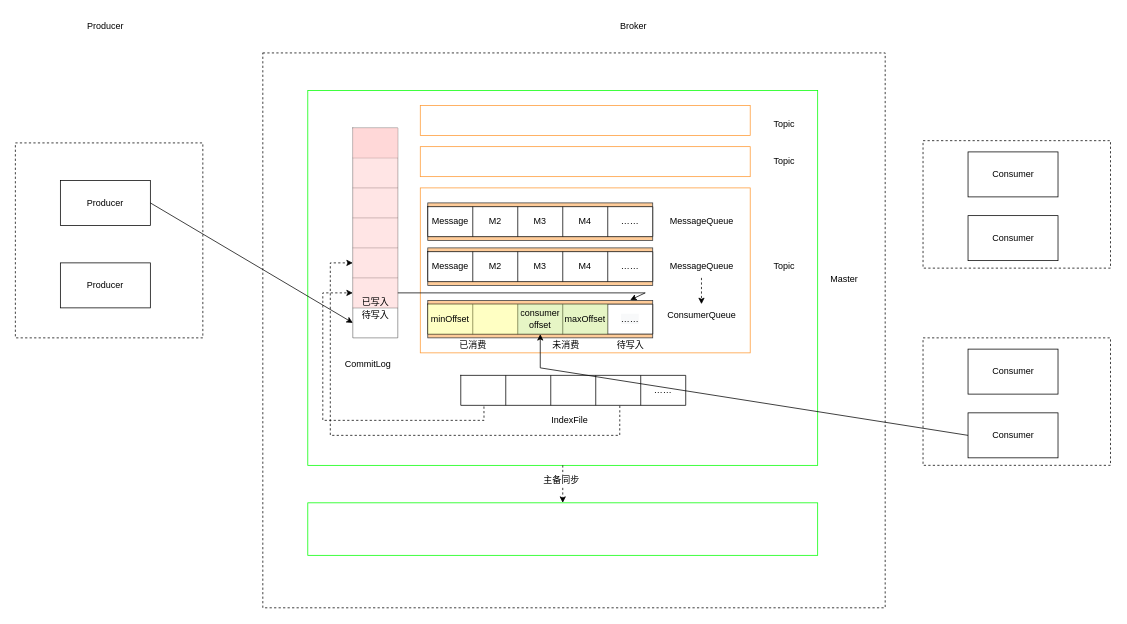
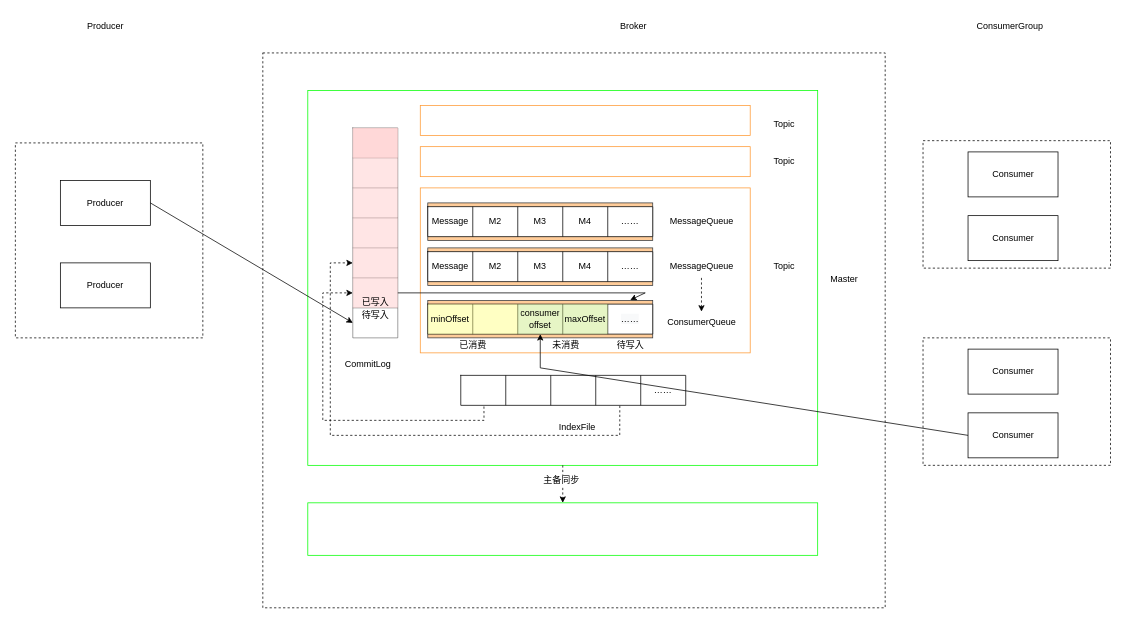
  <mxCell id="0" />
  <mxCell id="1" parent="0" />
  <mxCell id="2" value="" style="rounded=0;whiteSpace=wrap;html=1;dashed=1;" vertex="1" parent="1"><mxGeometry x="350" y="70" width="830" height="740" as="geometry" /></mxCell>
  <mxCell id="3" value="" style="rounded=0;whiteSpace=wrap;html=1;dashed=1;" vertex="1" parent="1"><mxGeometry x="20" y="190" width="250" height="260" as="geometry" /></mxCell>
  <mxCell id="4" value="Producer" style="rounded=0;whiteSpace=wrap;html=1;" vertex="1" parent="1"><mxGeometry x="80" y="240" width="120" height="60" as="geometry" /></mxCell>
  <mxCell id="5" value="Producer" style="rounded=0;whiteSpace=wrap;html=1;" vertex="1" parent="1"><mxGeometry x="80" y="350" width="120" height="60" as="geometry" /></mxCell>
  <mxCell id="6" value="" style="rounded=0;whiteSpace=wrap;html=1;strokeColor=#00FF00;" vertex="1" parent="1"><mxGeometry x="410" y="120" width="680" height="500" as="geometry" /></mxCell>
  <mxCell id="7" value="Broker" style="text;html=1;align=center;verticalAlign=middle;resizable=0;points=[];autosize=1;strokeColor=none;fillColor=none;" vertex="1" parent="1"><mxGeometry x="814" y="20" width="60" height="30" as="geometry" /></mxCell>
  <mxCell id="8" value="" style="rounded=0;whiteSpace=wrap;html=1;strokeColor=#00FF00;" vertex="1" parent="1"><mxGeometry x="410" y="670" width="680" height="70" as="geometry" /></mxCell>
  <mxCell id="9" value="Master" style="text;html=1;align=center;verticalAlign=middle;resizable=0;points=[];autosize=1;strokeColor=none;fillColor=none;" vertex="1" parent="1"><mxGeometry x="1095" y="357" width="60" height="30" as="geometry" /></mxCell>
  <mxCell id="10" value="" style="rounded=0;whiteSpace=wrap;html=1;dashed=1;" vertex="1" parent="1"><mxGeometry x="1230.5" y="187" width="250" height="170" as="geometry" /></mxCell>
  <mxCell id="11" value="Consumer" style="rounded=0;whiteSpace=wrap;html=1;" vertex="1" parent="1"><mxGeometry x="1290.5" y="202" width="120" height="60" as="geometry" /></mxCell>
  <mxCell id="12" value="Consumer" style="rounded=0;whiteSpace=wrap;html=1;" vertex="1" parent="1"><mxGeometry x="1290.5" y="287" width="120" height="60" as="geometry" /></mxCell>
+ <mxCell id="13" value="ConsumerGroup" style="text;html=1;align=center;verticalAlign=middle;resizable=0;points=[];autosize=1;strokeColor=none;fillColor=none;" vertex="1" parent="1"><mxGeometry x="1290.5" y="20" width="110" height="30" as="geometry" /></mxCell>
  <mxCell id="14" value="" style="rounded=0;whiteSpace=wrap;html=1;dashed=1;" vertex="1" parent="1"><mxGeometry x="1230.5" y="450" width="250" height="170" as="geometry" /></mxCell>
  <mxCell id="15" value="Consumer" style="rounded=0;whiteSpace=wrap;html=1;" vertex="1" parent="1"><mxGeometry x="1290.5" y="465" width="120" height="60" as="geometry" /></mxCell>
  <mxCell id="16" value="Consumer" style="rounded=0;whiteSpace=wrap;html=1;" vertex="1" parent="1"><mxGeometry x="1290.5" y="550" width="120" height="60" as="geometry" /></mxCell>
  <mxCell id="17" value="" style="rounded=0;whiteSpace=wrap;html=1;strokeColor=#FF9933;" vertex="1" parent="1"><mxGeometry x="560" y="140" width="440" height="40" as="geometry" /></mxCell>
  <mxCell id="18" value="" style="rounded=0;whiteSpace=wrap;html=1;strokeColor=#FF9933;" vertex="1" parent="1"><mxGeometry x="560" y="250" width="440" height="220" as="geometry" /></mxCell>
  <mxCell id="19" value="" style="shape=table;html=1;whiteSpace=wrap;startSize=0;container=1;collapsible=0;childLayout=tableLayout;swimlaneFillColor=default;labelBorderColor=default;opacity=50;" vertex="1" parent="1"><mxGeometry x="470" y="170" width="60" height="280" as="geometry" /></mxCell>
  <mxCell id="20" style="shape=tableRow;horizontal=0;startSize=0;swimlaneHead=0;swimlaneBody=0;top=0;left=0;bottom=0;right=0;collapsible=0;dropTarget=0;fillColor=#ffcccc;points=[[0,0.5],[1,0.5]];portConstraint=eastwest;strokeColor=#36393d;opacity=50;" vertex="1" parent="19"><mxGeometry width="60" height="40" as="geometry" /></mxCell>
  <mxCell id="21" style="shape=partialRectangle;html=1;whiteSpace=wrap;connectable=0;fillColor=#ffcccc;top=0;left=0;bottom=0;right=0;overflow=hidden;fillStyle=auto;strokeColor=#36393d;opacity=50;strokeWidth=4;labelBorderColor=default;" vertex="1" parent="20"><mxGeometry width="60" height="40" as="geometry"><mxRectangle width="60" height="40" as="alternateBounds" /></mxGeometry></mxCell>
  <mxCell id="22" style="shape=tableRow;horizontal=0;startSize=0;swimlaneHead=0;swimlaneBody=0;top=0;left=0;bottom=0;right=0;collapsible=0;dropTarget=0;fillColor=none;points=[[0,0.5],[1,0.5]];portConstraint=eastwest;" vertex="1" parent="19"><mxGeometry y="40" width="60" height="40" as="geometry" /></mxCell>
  <mxCell id="23" style="shape=partialRectangle;html=1;whiteSpace=wrap;connectable=0;fillColor=#ffcccc;top=0;left=0;bottom=0;right=0;overflow=hidden;strokeWidth=4;fillStyle=auto;labelBorderColor=default;strokeColor=#36393d;opacity=50;" vertex="1" parent="22"><mxGeometry width="60" height="40" as="geometry"><mxRectangle width="60" height="40" as="alternateBounds" /></mxGeometry></mxCell>
  <mxCell id="24" style="shape=tableRow;horizontal=0;startSize=0;swimlaneHead=0;swimlaneBody=0;top=0;left=0;bottom=0;right=0;collapsible=0;dropTarget=0;fillColor=none;points=[[0,0.5],[1,0.5]];portConstraint=eastwest;" vertex="1" parent="19"><mxGeometry y="80" width="60" height="40" as="geometry" /></mxCell>
  <mxCell id="25" style="shape=partialRectangle;html=1;whiteSpace=wrap;connectable=0;fillColor=#ffcccc;top=0;left=0;bottom=0;right=0;overflow=hidden;strokeColor=#36393d;strokeWidth=4;opacity=50;" vertex="1" parent="24"><mxGeometry width="60" height="40" as="geometry"><mxRectangle width="60" height="40" as="alternateBounds" /></mxGeometry></mxCell>
  <mxCell id="26" style="shape=tableRow;horizontal=0;startSize=0;swimlaneHead=0;swimlaneBody=0;top=0;left=0;bottom=0;right=0;collapsible=0;dropTarget=0;fillColor=none;points=[[0,0.5],[1,0.5]];portConstraint=eastwest;" vertex="1" parent="19"><mxGeometry y="120" width="60" height="40" as="geometry" /></mxCell>
  <mxCell id="27" style="shape=partialRectangle;html=1;whiteSpace=wrap;connectable=0;fillColor=#ffcccc;top=0;left=0;bottom=0;right=0;overflow=hidden;strokeColor=#36393d;strokeWidth=4;opacity=50;" vertex="1" parent="26"><mxGeometry width="60" height="40" as="geometry"><mxRectangle width="60" height="40" as="alternateBounds" /></mxGeometry></mxCell>
  <mxCell id="28" value="" style="shape=tableRow;horizontal=0;startSize=0;swimlaneHead=0;swimlaneBody=0;top=0;left=0;bottom=0;right=0;collapsible=0;dropTarget=0;fillColor=none;points=[[0,0.5],[1,0.5]];portConstraint=eastwest;" vertex="1" parent="19"><mxGeometry y="160" width="60" height="40" as="geometry" /></mxCell>
  <mxCell id="29" value="" style="shape=partialRectangle;html=1;whiteSpace=wrap;connectable=0;fillColor=#ffcccc;top=0;left=0;bottom=0;right=0;overflow=hidden;strokeColor=#36393d;opacity=50;" vertex="1" parent="28"><mxGeometry width="60" height="40" as="geometry"><mxRectangle width="60" height="40" as="alternateBounds" /></mxGeometry></mxCell>
  <mxCell id="30" value="" style="shape=tableRow;horizontal=0;startSize=0;swimlaneHead=0;swimlaneBody=0;top=0;left=0;bottom=0;right=0;collapsible=0;dropTarget=0;fillColor=none;points=[[0,0.5],[1,0.5]];portConstraint=eastwest;" vertex="1" parent="19"><mxGeometry y="200" width="60" height="40" as="geometry" /></mxCell>
  <mxCell id="31" value="" style="shape=partialRectangle;html=1;whiteSpace=wrap;connectable=0;fillColor=#ffcccc;top=0;left=0;bottom=0;right=0;overflow=hidden;strokeColor=#36393d;opacity=50;" vertex="1" parent="30"><mxGeometry width="60" height="40" as="geometry"><mxRectangle width="60" height="40" as="alternateBounds" /></mxGeometry></mxCell>
  <mxCell id="32" value="" style="shape=tableRow;horizontal=0;startSize=0;swimlaneHead=0;swimlaneBody=0;top=0;left=0;bottom=0;right=0;collapsible=0;dropTarget=0;fillColor=none;points=[[0,0.5],[1,0.5]];portConstraint=eastwest;" vertex="1" parent="19"><mxGeometry y="240" width="60" height="40" as="geometry" /></mxCell>
  <mxCell id="33" value="" style="shape=partialRectangle;html=1;whiteSpace=wrap;connectable=0;fillColor=none;top=0;left=0;bottom=0;right=0;overflow=hidden;dashed=1;strokeWidth=4;" vertex="1" parent="32"><mxGeometry width="60" height="40" as="geometry"><mxRectangle width="60" height="40" as="alternateBounds" /></mxGeometry></mxCell>
- <mxCell id="34" value="IndexFile" style="text;html=1;align=center;verticalAlign=middle;resizable=0;points=[];autosize=1;strokeColor=none;fillColor=none;" vertex="1" parent="1"><mxGeometry x="724" y="545" width="70" height="30" as="geometry" /></mxCell>
+ <mxCell id="34" value="IndexFile" style="text;html=1;align=center;verticalAlign=middle;resizable=0;points=[];autosize=1;strokeColor=none;fillColor=none;" vertex="1" parent="1"><mxGeometry x="734" y="555" width="70" height="30" as="geometry" /></mxCell>
  <mxCell id="35" value="CommitLog" style="text;html=1;align=center;verticalAlign=middle;resizable=0;points=[];autosize=1;strokeColor=none;fillColor=none;" vertex="1" parent="1"><mxGeometry x="450" y="470" width="80" height="30" as="geometry" /></mxCell>
  <mxCell id="36" value="Topic" style="text;html=1;align=center;verticalAlign=middle;resizable=0;points=[];autosize=1;strokeColor=none;fillColor=none;" vertex="1" parent="1"><mxGeometry x="1020" y="150" width="50" height="30" as="geometry" /></mxCell>
  <mxCell id="37" value="Topic" style="text;html=1;align=center;verticalAlign=middle;resizable=0;points=[];autosize=1;strokeColor=none;fillColor=none;" vertex="1" parent="1"><mxGeometry x="1020" y="340" width="50" height="30" as="geometry" /></mxCell>
  <mxCell id="38" value="" style="rounded=0;whiteSpace=wrap;html=1;strokeColor=#FF9933;" vertex="1" parent="1"><mxGeometry x="560" y="195" width="440" height="40" as="geometry" /></mxCell>
  <mxCell id="39" value="" style="endArrow=classic;html=1;rounded=0;entryX=0;entryY=0.5;entryDx=0;entryDy=0;exitX=1;exitY=0.5;exitDx=0;exitDy=0;" edge="1" parent="1" source="4" target="32"><mxGeometry width="50" height="50" relative="1" as="geometry"><mxPoint x="260" y="320" as="sourcePoint" /><mxPoint x="310" y="270" as="targetPoint" /></mxGeometry></mxCell>
  <mxCell id="40" value="MessageQueue" style="rounded=0;whiteSpace=wrap;html=1;fillColor=#ffcc99;strokeColor=#36393d;" vertex="1" parent="1"><mxGeometry x="570" y="330" width="300" height="50" as="geometry" /></mxCell>
  <mxCell id="41" value="" style="shape=table;html=1;whiteSpace=wrap;startSize=0;container=1;collapsible=0;childLayout=tableLayout;" vertex="1" parent="1"><mxGeometry x="570" y="335" width="300" height="40" as="geometry" /></mxCell>
  <mxCell id="42" style="shape=tableRow;horizontal=0;startSize=0;swimlaneHead=0;swimlaneBody=0;top=0;left=0;bottom=0;right=0;collapsible=0;dropTarget=0;fillColor=none;points=[[0,0.5],[1,0.5]];portConstraint=eastwest;" vertex="1" parent="41"><mxGeometry width="300" height="40" as="geometry" /></mxCell>
  <mxCell id="43" value="Message" style="shape=partialRectangle;html=1;whiteSpace=wrap;connectable=0;fillColor=none;top=0;left=0;bottom=0;right=0;overflow=hidden;" vertex="1" parent="42"><mxGeometry width="60" height="40" as="geometry"><mxRectangle width="60" height="40" as="alternateBounds" /></mxGeometry></mxCell>
  <mxCell id="44" value="M2" style="shape=partialRectangle;html=1;whiteSpace=wrap;connectable=0;fillColor=none;top=0;left=0;bottom=0;right=0;overflow=hidden;" vertex="1" parent="42"><mxGeometry x="60" width="60" height="40" as="geometry"><mxRectangle width="60" height="40" as="alternateBounds" /></mxGeometry></mxCell>
  <mxCell id="45" value="M3" style="shape=partialRectangle;html=1;whiteSpace=wrap;connectable=0;fillColor=none;top=0;left=0;bottom=0;right=0;overflow=hidden;" vertex="1" parent="42"><mxGeometry x="120" width="60" height="40" as="geometry"><mxRectangle width="60" height="40" as="alternateBounds" /></mxGeometry></mxCell>
  <mxCell id="46" value="M4" style="shape=partialRectangle;html=1;whiteSpace=wrap;connectable=0;fillColor=none;top=0;left=0;bottom=0;right=0;overflow=hidden;" vertex="1" parent="42"><mxGeometry x="180" width="60" height="40" as="geometry"><mxRectangle width="60" height="40" as="alternateBounds" /></mxGeometry></mxCell>
  <mxCell id="47" value="……" style="shape=partialRectangle;html=1;whiteSpace=wrap;connectable=0;fillColor=none;top=0;left=0;bottom=0;right=0;overflow=hidden;" vertex="1" parent="42"><mxGeometry x="240" width="60" height="40" as="geometry"><mxRectangle width="60" height="40" as="alternateBounds" /></mxGeometry></mxCell>
  <mxCell id="48" value="MessageQueue" style="rounded=0;whiteSpace=wrap;html=1;fillColor=#ffcc99;strokeColor=#36393d;" vertex="1" parent="1"><mxGeometry x="570" y="400" width="300" height="50" as="geometry" /></mxCell>
  <mxCell id="49" value="" style="shape=table;html=1;whiteSpace=wrap;startSize=0;container=1;collapsible=0;childLayout=tableLayout;" vertex="1" parent="1"><mxGeometry x="570" y="405" width="300" height="40" as="geometry" /></mxCell>
  <mxCell id="50" style="shape=tableRow;horizontal=0;startSize=0;swimlaneHead=0;swimlaneBody=0;top=0;left=0;bottom=0;right=0;collapsible=0;dropTarget=0;fillColor=none;points=[[0,0.5],[1,0.5]];portConstraint=eastwest;" vertex="1" parent="49"><mxGeometry width="300" height="40" as="geometry" /></mxCell>
  <mxCell id="51" value="minOffset" style="shape=partialRectangle;html=1;whiteSpace=wrap;connectable=0;fillColor=#ffff88;top=0;left=0;bottom=0;right=0;overflow=hidden;strokeColor=#36393d;opacity=50;" vertex="1" parent="50"><mxGeometry width="60" height="40" as="geometry"><mxRectangle width="60" height="40" as="alternateBounds" /></mxGeometry></mxCell>
  <mxCell id="52" value="" style="shape=partialRectangle;html=1;whiteSpace=wrap;connectable=0;fillColor=#ffff88;top=0;left=0;bottom=0;right=0;overflow=hidden;opacity=50;strokeColor=#36393d;" vertex="1" parent="50"><mxGeometry x="60" width="60" height="40" as="geometry"><mxRectangle width="60" height="40" as="alternateBounds" /></mxGeometry></mxCell>
  <mxCell id="53" value="consumer&lt;br&gt;offset" style="shape=partialRectangle;html=1;whiteSpace=wrap;connectable=0;fillColor=#cdeb8b;top=0;left=0;bottom=0;right=0;overflow=hidden;strokeColor=#36393d;opacity=50;" vertex="1" parent="50"><mxGeometry x="120" width="60" height="40" as="geometry"><mxRectangle width="60" height="40" as="alternateBounds" /></mxGeometry></mxCell>
  <mxCell id="54" value="maxOffset" style="shape=partialRectangle;html=1;whiteSpace=wrap;connectable=0;fillColor=#cdeb8b;top=0;left=0;bottom=0;right=0;overflow=hidden;strokeColor=#36393d;opacity=50;" vertex="1" parent="50"><mxGeometry x="180" width="60" height="40" as="geometry"><mxRectangle width="60" height="40" as="alternateBounds" /></mxGeometry></mxCell>
  <mxCell id="55" value="&lt;meta charset=&quot;utf-8&quot;&gt;&lt;span style=&quot;color: rgb(0, 0, 0); font-family: Helvetica; font-size: 12px; font-style: normal; font-variant-ligatures: normal; font-variant-caps: normal; font-weight: 400; letter-spacing: normal; orphans: 2; text-align: center; text-indent: 0px; text-transform: none; widows: 2; word-spacing: 0px; -webkit-text-stroke-width: 0px; background-color: rgb(248, 249, 250); text-decoration-thickness: initial; text-decoration-style: initial; text-decoration-color: initial; float: none; display: inline !important;&quot;&gt;……&lt;/span&gt;" style="shape=partialRectangle;html=1;whiteSpace=wrap;connectable=0;fillColor=none;top=0;left=0;bottom=0;right=0;overflow=hidden;" vertex="1" parent="50"><mxGeometry x="240" width="60" height="40" as="geometry"><mxRectangle width="60" height="40" as="alternateBounds" /></mxGeometry></mxCell>
  <mxCell id="56" value="" style="endArrow=classic;html=1;rounded=0;entryX=0.9;entryY=-0.01;entryDx=0;entryDy=0;entryPerimeter=0;" edge="1" parent="1" target="48"><mxGeometry width="50" height="50" relative="1" as="geometry"><mxPoint x="530" y="390" as="sourcePoint" /><mxPoint x="260" y="590" as="targetPoint" /><Array as="points"><mxPoint x="860" y="390" /></Array></mxGeometry></mxCell>
  <mxCell id="57" value="MessageQueue" style="rounded=0;whiteSpace=wrap;html=1;fillColor=#ffcc99;strokeColor=#36393d;" vertex="1" parent="1"><mxGeometry x="570" y="270" width="300" height="50" as="geometry" /></mxCell>
  <mxCell id="58" value="" style="shape=table;html=1;whiteSpace=wrap;startSize=0;container=1;collapsible=0;childLayout=tableLayout;" vertex="1" parent="1"><mxGeometry x="570" y="275" width="300" height="40" as="geometry" /></mxCell>
  <mxCell id="59" style="shape=tableRow;horizontal=0;startSize=0;swimlaneHead=0;swimlaneBody=0;top=0;left=0;bottom=0;right=0;collapsible=0;dropTarget=0;fillColor=none;points=[[0,0.5],[1,0.5]];portConstraint=eastwest;" vertex="1" parent="58"><mxGeometry width="300" height="40" as="geometry" /></mxCell>
  <mxCell id="60" value="Message" style="shape=partialRectangle;html=1;whiteSpace=wrap;connectable=0;fillColor=none;top=0;left=0;bottom=0;right=0;overflow=hidden;" vertex="1" parent="59"><mxGeometry width="60" height="40" as="geometry"><mxRectangle width="60" height="40" as="alternateBounds" /></mxGeometry></mxCell>
  <mxCell id="61" value="M2" style="shape=partialRectangle;html=1;whiteSpace=wrap;connectable=0;fillColor=none;top=0;left=0;bottom=0;right=0;overflow=hidden;" vertex="1" parent="59"><mxGeometry x="60" width="60" height="40" as="geometry"><mxRectangle width="60" height="40" as="alternateBounds" /></mxGeometry></mxCell>
  <mxCell id="62" value="M3" style="shape=partialRectangle;html=1;whiteSpace=wrap;connectable=0;fillColor=none;top=0;left=0;bottom=0;right=0;overflow=hidden;" vertex="1" parent="59"><mxGeometry x="120" width="60" height="40" as="geometry"><mxRectangle width="60" height="40" as="alternateBounds" /></mxGeometry></mxCell>
  <mxCell id="63" value="M4" style="shape=partialRectangle;html=1;whiteSpace=wrap;connectable=0;fillColor=none;top=0;left=0;bottom=0;right=0;overflow=hidden;" vertex="1" parent="59"><mxGeometry x="180" width="60" height="40" as="geometry"><mxRectangle width="60" height="40" as="alternateBounds" /></mxGeometry></mxCell>
  <mxCell id="64" value="……" style="shape=partialRectangle;html=1;whiteSpace=wrap;connectable=0;fillColor=none;top=0;left=0;bottom=0;right=0;overflow=hidden;" vertex="1" parent="59"><mxGeometry x="240" width="60" height="40" as="geometry"><mxRectangle width="60" height="40" as="alternateBounds" /></mxGeometry></mxCell>
  <mxCell id="65" value="MessageQueue" style="text;html=1;align=center;verticalAlign=middle;resizable=0;points=[];autosize=1;strokeColor=none;fillColor=none;" vertex="1" parent="1"><mxGeometry x="880" y="280" width="110" height="30" as="geometry" /></mxCell>
  <mxCell id="66" value="MessageQueue" style="text;html=1;align=center;verticalAlign=middle;resizable=0;points=[];autosize=1;strokeColor=none;fillColor=none;" vertex="1" parent="1"><mxGeometry x="880" y="340" width="110" height="30" as="geometry" /></mxCell>
- <mxCell id="67" value="ConsumerQueue" style="text;html=1;align=center;verticalAlign=middle;resizable=0;points=[];autosize=1;strokeColor=none;fillColor=none;" vertex="1" parent="1"><mxGeometry x="880" y="405" width="110" height="30" as="geometry" /></mxCell>
+ <mxCell id="67" value="ConsumerQueue" style="text;html=1;align=center;verticalAlign=middle;resizable=0;points=[];autosize=1;strokeColor=none;fillColor=none;" vertex="1" parent="1"><mxGeometry x="880" y="415" width="110" height="30" as="geometry" /></mxCell>
  <mxCell id="68" value="" style="endArrow=classic;html=1;rounded=0;dashed=1;" edge="1" parent="1" target="67"><mxGeometry width="50" height="50" relative="1" as="geometry"><mxPoint x="935" y="370" as="sourcePoint" /><mxPoint x="1290" y="330" as="targetPoint" /></mxGeometry></mxCell>
  <mxCell id="69" value="Topic" style="text;html=1;align=center;verticalAlign=middle;resizable=0;points=[];autosize=1;strokeColor=none;fillColor=none;" vertex="1" parent="1"><mxGeometry x="1020" y="200" width="50" height="30" as="geometry" /></mxCell>
  <mxCell id="70" value="" style="shape=table;html=1;whiteSpace=wrap;startSize=0;container=1;collapsible=0;childLayout=tableLayout;" vertex="1" parent="1"><mxGeometry x="614" y="500" width="300" height="40" as="geometry" /></mxCell>
  <mxCell id="71" style="shape=tableRow;horizontal=0;startSize=0;swimlaneHead=0;swimlaneBody=0;top=0;left=0;bottom=0;right=0;collapsible=0;dropTarget=0;fillColor=none;points=[[0,0.5],[1,0.5]];portConstraint=eastwest;" vertex="1" parent="70"><mxGeometry width="300" height="40" as="geometry" /></mxCell>
  <mxCell id="72" value="" style="shape=partialRectangle;html=1;whiteSpace=wrap;connectable=0;fillColor=none;top=0;left=0;bottom=0;right=0;overflow=hidden;" vertex="1" parent="71"><mxGeometry width="60" height="40" as="geometry"><mxRectangle width="60" height="40" as="alternateBounds" /></mxGeometry></mxCell>
  <mxCell id="73" value="" style="shape=partialRectangle;html=1;whiteSpace=wrap;connectable=0;fillColor=none;top=0;left=0;bottom=0;right=0;overflow=hidden;" vertex="1" parent="71"><mxGeometry x="60" width="60" height="40" as="geometry"><mxRectangle width="60" height="40" as="alternateBounds" /></mxGeometry></mxCell>
  <mxCell id="74" value="" style="shape=partialRectangle;html=1;whiteSpace=wrap;connectable=0;fillColor=none;top=0;left=0;bottom=0;right=0;overflow=hidden;" vertex="1" parent="71"><mxGeometry x="120" width="60" height="40" as="geometry"><mxRectangle width="60" height="40" as="alternateBounds" /></mxGeometry></mxCell>
  <mxCell id="75" value="" style="shape=partialRectangle;html=1;whiteSpace=wrap;connectable=0;fillColor=none;top=0;left=0;bottom=0;right=0;overflow=hidden;" vertex="1" parent="71"><mxGeometry x="180" width="60" height="40" as="geometry"><mxRectangle width="60" height="40" as="alternateBounds" /></mxGeometry></mxCell>
  <mxCell id="76" value="……" style="shape=partialRectangle;html=1;whiteSpace=wrap;connectable=0;fillColor=none;top=0;left=0;bottom=0;right=0;overflow=hidden;" vertex="1" parent="71"><mxGeometry x="240" width="60" height="40" as="geometry"><mxRectangle width="60" height="40" as="alternateBounds" /></mxGeometry></mxCell>
  <mxCell id="77" value="" style="endArrow=classic;html=1;rounded=0;dashed=1;entryX=0;entryY=0.5;entryDx=0;entryDy=0;exitX=0.103;exitY=1.038;exitDx=0;exitDy=0;exitPerimeter=0;" edge="1" parent="1" source="71" target="30"><mxGeometry width="50" height="50" relative="1" as="geometry"><mxPoint x="604" y="570" as="sourcePoint" /><mxPoint x="450" y="480" as="targetPoint" /><Array as="points"><mxPoint x="645" y="560" /><mxPoint x="430" y="560" /><mxPoint x="430" y="540" /><mxPoint x="430" y="390" /></Array></mxGeometry></mxCell>
  <mxCell id="78" value="" style="endArrow=classic;html=1;rounded=0;dashed=1;entryX=0;entryY=0.5;entryDx=0;entryDy=0;exitX=0.707;exitY=1.013;exitDx=0;exitDy=0;exitPerimeter=0;" edge="1" parent="1" source="71" target="28"><mxGeometry width="50" height="50" relative="1" as="geometry"><mxPoint x="614" y="580" as="sourcePoint" /><mxPoint x="480" y="400" as="targetPoint" /><Array as="points"><mxPoint x="826" y="580" /><mxPoint x="440" y="580" /><mxPoint x="440" y="550" /><mxPoint x="440" y="350" /></Array></mxGeometry></mxCell>
  <mxCell id="79" value="" style="endArrow=classic;html=1;rounded=0;entryX=0.5;entryY=1;entryDx=0;entryDy=0;exitX=0;exitY=0.5;exitDx=0;exitDy=0;" edge="1" parent="1" source="16" target="49"><mxGeometry width="50" height="50" relative="1" as="geometry"><mxPoint x="260" y="270" as="sourcePoint" /><mxPoint x="480" y="440" as="targetPoint" /><Array as="points"><mxPoint x="720" y="490" /></Array></mxGeometry></mxCell>
  <mxCell id="80" value="已消费" style="text;html=1;align=center;verticalAlign=middle;resizable=0;points=[];autosize=1;strokeColor=none;fillColor=none;" vertex="1" parent="1"><mxGeometry x="600" y="445" width="60" height="30" as="geometry" /></mxCell>
  <mxCell id="81" value="未消费" style="text;html=1;align=center;verticalAlign=middle;resizable=0;points=[];autosize=1;strokeColor=none;fillColor=none;" vertex="1" parent="1"><mxGeometry x="724" y="445" width="60" height="30" as="geometry" /></mxCell>
  <mxCell id="82" value="待写入" style="text;html=1;align=center;verticalAlign=middle;resizable=0;points=[];autosize=1;strokeColor=none;fillColor=none;" vertex="1" parent="1"><mxGeometry x="810" y="445" width="60" height="30" as="geometry" /></mxCell>
  <mxCell id="83" value="&lt;font style=&quot;font-size: 12px;&quot;&gt;已写入&lt;/font&gt;" style="text;html=1;align=center;verticalAlign=middle;resizable=0;points=[];autosize=1;strokeColor=none;fillColor=none;fontSize=5;" vertex="1" parent="1"><mxGeometry x="470" y="387" width="60" height="30" as="geometry" /></mxCell>
  <mxCell id="84" value="&lt;font style=&quot;font-size: 12px;&quot;&gt;待写入&lt;/font&gt;" style="text;html=1;align=center;verticalAlign=middle;resizable=0;points=[];autosize=1;strokeColor=none;fillColor=none;fontSize=5;" vertex="1" parent="1"><mxGeometry x="470" y="405" width="60" height="30" as="geometry" /></mxCell>
  <mxCell id="85" value="" style="endArrow=classic;html=1;rounded=0;dashed=1;fontSize=12;exitX=0.5;exitY=1;exitDx=0;exitDy=0;" edge="1" parent="1" source="6" target="8"><mxGeometry width="50" height="50" relative="1" as="geometry"><mxPoint x="890" y="660" as="sourcePoint" /><mxPoint x="940" y="610" as="targetPoint" /></mxGeometry></mxCell>
  <mxCell id="86" value="主备同步" style="edgeLabel;html=1;align=center;verticalAlign=middle;resizable=0;points=[];fontSize=12;" vertex="1" connectable="0" parent="85"><mxGeometry x="-0.244" y="-3" relative="1" as="geometry"><mxPoint as="offset" /></mxGeometry></mxCell>
  <mxCell id="87" value="Producer" style="text;html=1;align=center;verticalAlign=middle;resizable=0;points=[];autosize=1;strokeColor=none;fillColor=none;" vertex="1" parent="1"><mxGeometry x="105" y="20" width="70" height="30" as="geometry" /></mxCell>
